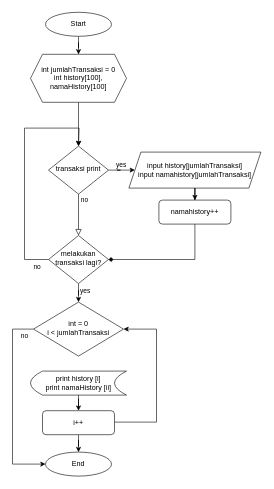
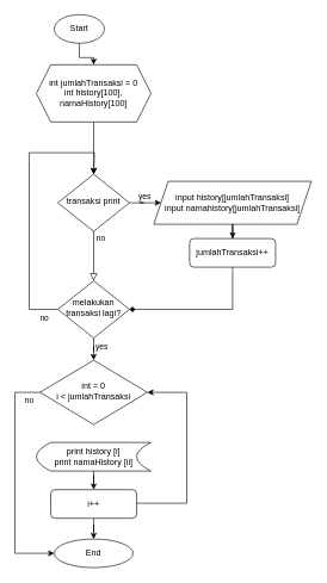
  <mxCell id="0" />
  <mxCell id="1" parent="0" />
  <mxCell id="2" value="no" style="rounded=0;html=1;jettySize=auto;orthogonalLoop=1;fontSize=11;endArrow=block;endFill=0;endSize=8;strokeWidth=1;shadow=0;labelBackgroundColor=none;edgeStyle=orthogonalEdgeStyle;" parent="1" source="5" target="10" edge="1"><mxGeometry x="-0.71" y="10" relative="1" as="geometry"><mxPoint as="offset" /></mxGeometry></mxCell>
  <mxCell id="3" value="" style="edgeStyle=orthogonalEdgeStyle;rounded=0;orthogonalLoop=1;jettySize=auto;html=1;" edge="1" parent="1" source="5" target="15"><mxGeometry relative="1" as="geometry" /></mxCell>
  <mxCell id="4" value="yes&lt;br&gt;" style="edgeLabel;html=1;align=center;verticalAlign=middle;resizable=0;points=[];" vertex="1" connectable="0" parent="3"><mxGeometry x="0.25" y="4" relative="1" as="geometry"><mxPoint x="-3" y="-6" as="offset" /></mxGeometry></mxCell>
  <mxCell id="5" value="transaksi print" style="rhombus;whiteSpace=wrap;html=1;shadow=0;fontFamily=Helvetica;fontSize=12;align=center;strokeWidth=1;spacing=6;spacingTop=-4;" parent="1" vertex="1"><mxGeometry x="80" y="243" width="100" height="80" as="geometry" /></mxCell>
  <mxCell id="6" style="edgeStyle=orthogonalEdgeStyle;rounded=0;orthogonalLoop=1;jettySize=auto;html=1;exitX=0;exitY=0.5;exitDx=0;exitDy=0;" edge="1" parent="1" source="10"><mxGeometry relative="1" as="geometry"><mxPoint x="130" y="243" as="targetPoint" /><Array as="points"><mxPoint x="40" y="432" /><mxPoint x="40" y="213" /><mxPoint x="131" y="213" /></Array></mxGeometry></mxCell>
  <mxCell id="7" value="no" style="edgeLabel;html=1;align=center;verticalAlign=middle;resizable=0;points=[];" vertex="1" connectable="0" parent="6"><mxGeometry x="-0.895" y="-3" relative="1" as="geometry"><mxPoint y="14" as="offset" /></mxGeometry></mxCell>
  <mxCell id="8" value="" style="edgeStyle=orthogonalEdgeStyle;rounded=0;orthogonalLoop=1;jettySize=auto;html=1;" edge="1" parent="1" source="10" target="22"><mxGeometry relative="1" as="geometry" /></mxCell>
  <mxCell id="9" value="yes" style="edgeLabel;html=1;align=center;verticalAlign=middle;resizable=0;points=[];" vertex="1" connectable="0" parent="8"><mxGeometry x="0.51" y="1" relative="1" as="geometry"><mxPoint x="9" y="-8" as="offset" /></mxGeometry></mxCell>
  <mxCell id="10" value="melakukan transaksi lagi?" style="rhombus;whiteSpace=wrap;html=1;shadow=0;fontFamily=Helvetica;fontSize=12;align=center;strokeWidth=1;spacing=6;spacingTop=-4;" parent="1" vertex="1"><mxGeometry x="80" y="392" width="100" height="80" as="geometry" /></mxCell>
  <mxCell id="11" value="" style="edgeStyle=orthogonalEdgeStyle;rounded=0;orthogonalLoop=1;jettySize=auto;html=1;" edge="1" parent="1" source="13" target="25"><mxGeometry relative="1" as="geometry" /></mxCell>
  <mxCell id="12" style="edgeStyle=orthogonalEdgeStyle;rounded=0;orthogonalLoop=1;jettySize=auto;html=1;entryX=1;entryY=0.5;entryDx=0;entryDy=0;" edge="1" parent="1" source="13" target="22"><mxGeometry relative="1" as="geometry"><Array as="points"><mxPoint x="260" y="703" /><mxPoint x="260" y="548" /></Array></mxGeometry></mxCell>
  <mxCell id="13" value="i++" style="rounded=1;whiteSpace=wrap;html=1;fontSize=12;glass=0;strokeWidth=1;shadow=0;" parent="1" vertex="1"><mxGeometry x="70" y="684" width="120" height="40" as="geometry" /></mxCell>
  <mxCell id="14" value="" style="edgeStyle=orthogonalEdgeStyle;rounded=0;orthogonalLoop=1;jettySize=auto;html=1;" edge="1" parent="1" source="15" target="17"><mxGeometry relative="1" as="geometry" /></mxCell>
  <mxCell id="15" value="input history[jumlahTransaksi]&lt;br&gt;input namahistory[jumlahTransaksi]" style="shape=parallelogram;perimeter=parallelogramPerimeter;whiteSpace=wrap;html=1;fixedSize=1;" vertex="1" parent="1"><mxGeometry x="214" y="253" width="220" height="60" as="geometry" /></mxCell>
  <mxCell id="16" style="edgeStyle=orthogonalEdgeStyle;rounded=0;orthogonalLoop=1;jettySize=auto;html=1;entryX=1;entryY=0.5;entryDx=0;entryDy=0;endArrow=diamond;" edge="1" parent="1" source="17" target="10"><mxGeometry relative="1" as="geometry"><Array as="points"><mxPoint x="324" y="432" /></Array></mxGeometry></mxCell>
- <mxCell id="17" value="namahistory++" style="rounded=1;whiteSpace=wrap;html=1;fontSize=12;glass=0;strokeWidth=1;shadow=0;" vertex="1" parent="1"><mxGeometry x="264" y="333" width="120" height="40" as="geometry" /></mxCell>
+ <mxCell id="17" value="jumlahTransaksi++" style="rounded=1;whiteSpace=wrap;html=1;fontSize=12;glass=0;strokeWidth=1;shadow=0;" vertex="1" parent="1"><mxGeometry x="264" y="333" width="120" height="40" as="geometry" /></mxCell>
  <mxCell id="18" style="edgeStyle=orthogonalEdgeStyle;rounded=0;orthogonalLoop=1;jettySize=auto;html=1;exitX=0.5;exitY=1;exitDx=0;exitDy=0;" edge="1" parent="1" source="19" target="13"><mxGeometry relative="1" as="geometry" /></mxCell>
  <mxCell id="19" value="print history [i]&lt;br&gt;print namaHistory [ii]" style="shape=dataStorage;whiteSpace=wrap;html=1;fixedSize=1;" vertex="1" parent="1"><mxGeometry x="50" y="618" width="160" height="40" as="geometry" /></mxCell>
  <mxCell id="20" style="edgeStyle=orthogonalEdgeStyle;rounded=0;orthogonalLoop=1;jettySize=auto;html=1;entryX=0;entryY=0.5;entryDx=0;entryDy=0;" edge="1" parent="1" source="22" target="25"><mxGeometry relative="1" as="geometry"><Array as="points"><mxPoint x="20" y="548" /><mxPoint x="20" y="773" /></Array></mxGeometry></mxCell>
  <mxCell id="21" value="no" style="edgeLabel;html=1;align=center;verticalAlign=middle;resizable=0;points=[];" vertex="1" connectable="0" parent="20"><mxGeometry x="-0.898" y="3" relative="1" as="geometry"><mxPoint y="7" as="offset" /></mxGeometry></mxCell>
  <mxCell id="22" value="int = 0&lt;br&gt;i &amp;lt; jumlahTransaksi" style="rhombus;whiteSpace=wrap;html=1;shadow=0;fontFamily=Helvetica;fontSize=12;align=center;strokeWidth=1;spacing=6;spacingTop=-4;" vertex="1" parent="1"><mxGeometry x="55" y="503" width="150" height="90" as="geometry" /></mxCell>
  <mxCell id="23" value="" style="edgeStyle=orthogonalEdgeStyle;rounded=0;orthogonalLoop=1;jettySize=auto;html=1;" edge="1" parent="1" source="24" target="27"><mxGeometry relative="1" as="geometry" /></mxCell>
- <mxCell id="24" value="Start" style="ellipse;whiteSpace=wrap;html=1;" vertex="1" parent="1"><mxGeometry x="75" y="20" width="110" height="40" as="geometry" /></mxCell>
+ <mxCell id="24" value="Start" style="ellipse;whiteSpace=wrap;html=1;" vertex="1" parent="1"><mxGeometry x="75" y="20" width="70" height="40" as="geometry" /></mxCell>
  <mxCell id="25" value="End" style="ellipse;whiteSpace=wrap;html=1;" vertex="1" parent="1"><mxGeometry x="75" y="753" width="110" height="40" as="geometry" /></mxCell>
  <mxCell id="26" value="" style="edgeStyle=orthogonalEdgeStyle;rounded=0;orthogonalLoop=1;jettySize=auto;html=1;" edge="1" parent="1" source="27" target="5"><mxGeometry relative="1" as="geometry" /></mxCell>
  <mxCell id="27" value="int jumlahTransaksi = 0&lt;br&gt;int history[100], namaHistory[100]" style="shape=hexagon;perimeter=hexagonPerimeter2;whiteSpace=wrap;html=1;fixedSize=1;" vertex="1" parent="1"><mxGeometry x="50" y="90" width="160" height="80" as="geometry" /></mxCell>
